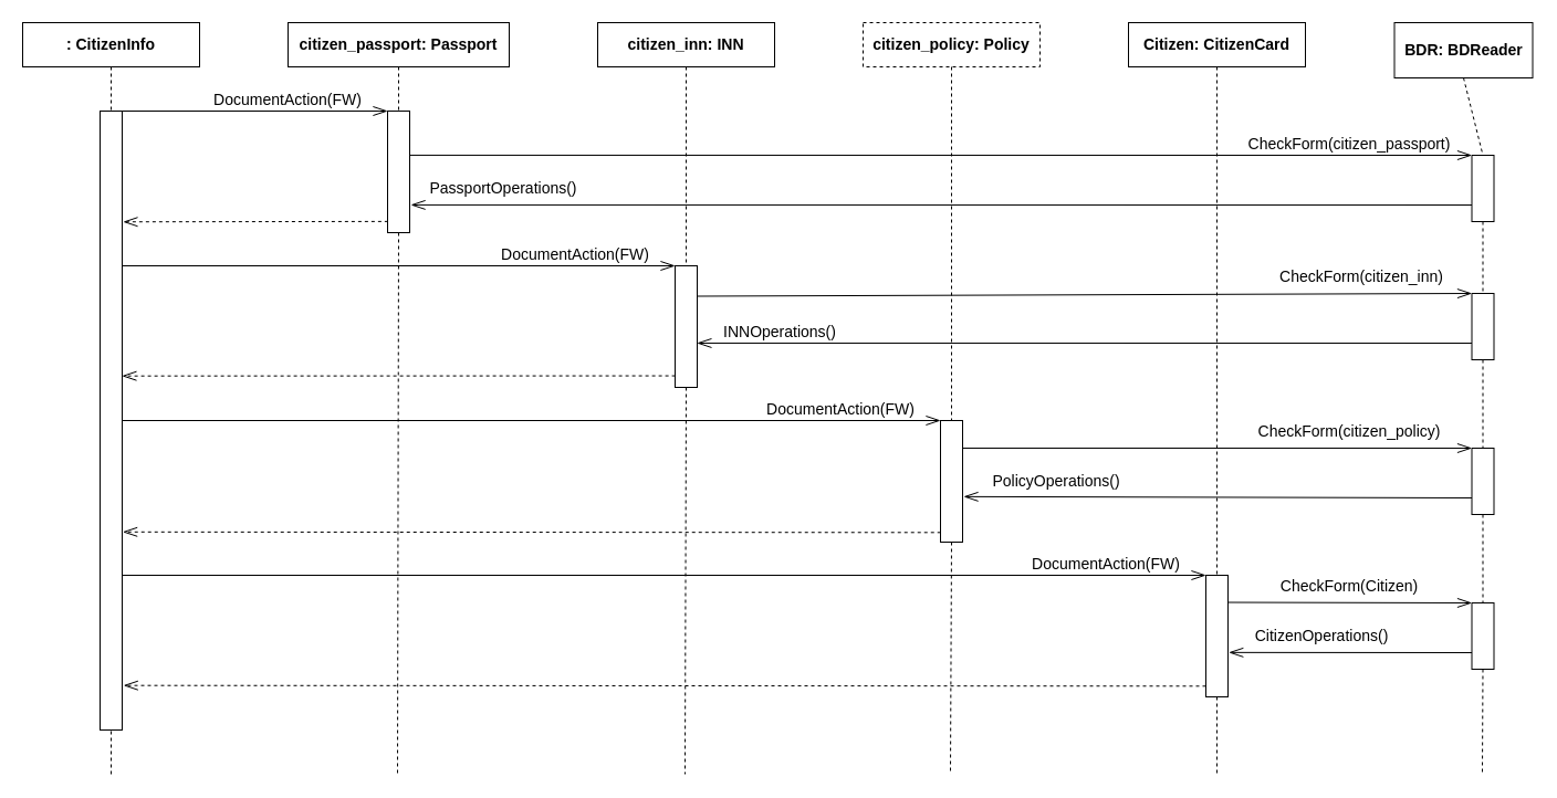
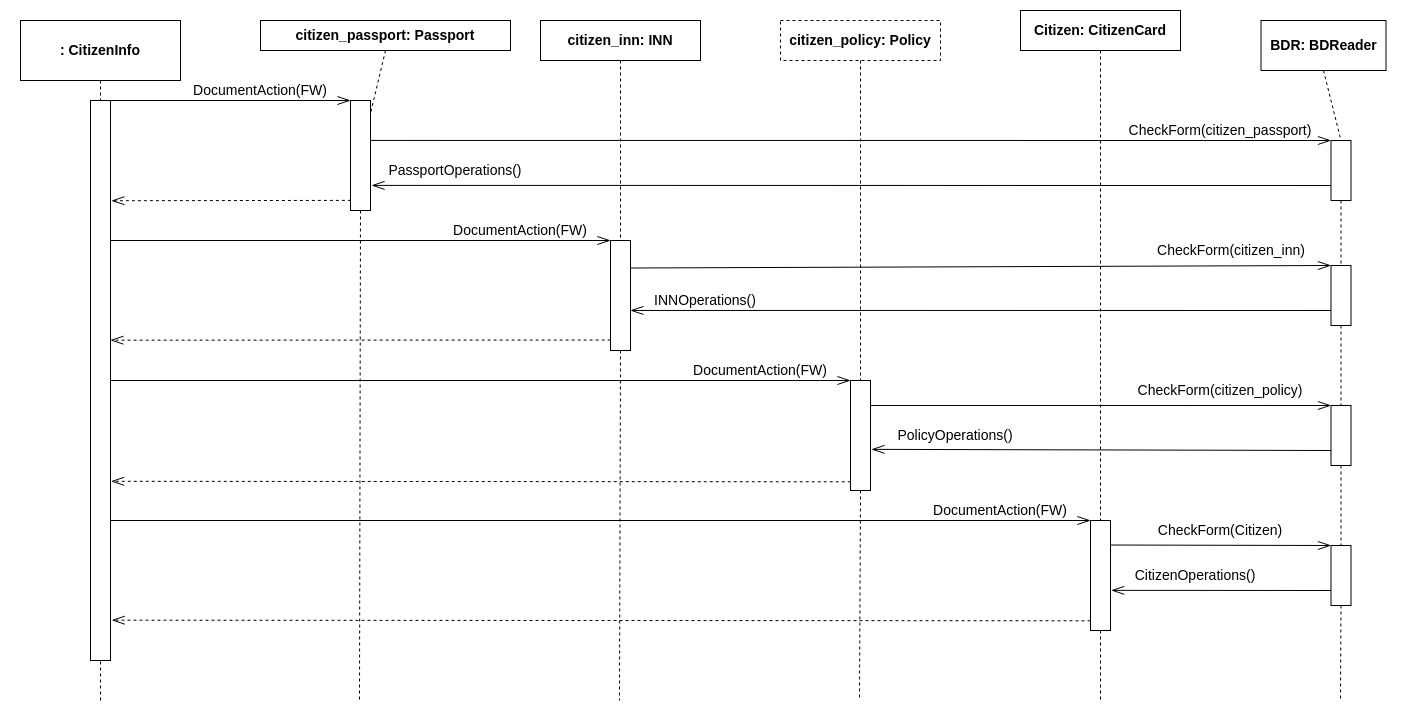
  <mxCell id="0" />
  <mxCell id="1" parent="0" />
- <mxCell id="2" value="Citizen: CitizenCard" style="rounded=0;whiteSpace=wrap;html=1;fontStyle=1;fontSize=14;" vertex="1" parent="1"><mxGeometry x="1020" y="20" width="160" height="40" as="geometry" /></mxCell>
- <mxCell id="3" value=":&amp;nbsp;CitizenInfo" style="rounded=0;whiteSpace=wrap;html=1;fontStyle=1;fontSize=14;" vertex="1" parent="1"><mxGeometry y="20" width="160" height="40" as="geometry" x="20" /></mxCell>
- <mxCell id="4" value="citizen_passport: Passport" style="rounded=0;whiteSpace=wrap;html=1;fontStyle=1;fontSize=14;" vertex="1" parent="1"><mxGeometry x="260" y="20" width="200" height="40" as="geometry" /></mxCell>
+ <mxCell id="2" value="Citizen: CitizenCard" style="rounded=0;whiteSpace=wrap;html=1;fontStyle=1;fontSize=14;" vertex="1" parent="1"><mxGeometry x="1020" y="10" width="160" height="40" as="geometry" /></mxCell>
+ <mxCell id="3" value=":&amp;nbsp;CitizenInfo" style="rounded=0;whiteSpace=wrap;html=1;fontStyle=1;fontSize=14;" vertex="1" parent="1"><mxGeometry x="20" y="20" width="160" height="60" as="geometry" /></mxCell>
+ <mxCell id="4" value="citizen_passport: Passport" style="rounded=0;whiteSpace=wrap;html=1;fontStyle=1;fontSize=14;" vertex="1" parent="1"><mxGeometry x="260" y="20" width="250" height="30" as="geometry" /></mxCell>
  <mxCell id="5" value="citizen_inn: INN" style="rounded=0;whiteSpace=wrap;html=1;fontStyle=1;fontSize=14;" vertex="1" parent="1"><mxGeometry x="540" y="20" width="160" height="40" as="geometry" /></mxCell>
  <mxCell id="6" value="citizen_policy: Policy" style="rounded=0;whiteSpace=wrap;html=1;fontStyle=1;fontSize=14;dashed=1;" vertex="1" parent="1"><mxGeometry x="780" y="20" width="160" height="40" as="geometry" /></mxCell>
  <mxCell id="7" value="" style="endArrow=none;dashed=1;html=1;fontSize=14;exitX=0.5;exitY=1;exitDx=0;exitDy=0;" edge="1" parent="1" source="3" target="8"><mxGeometry width="50" height="50" relative="1" as="geometry"><mxPoint x="320" y="150" as="sourcePoint" /><mxPoint x="100" y="100" as="targetPoint" /></mxGeometry></mxCell>
  <mxCell id="8" value="" style="rounded=0;whiteSpace=wrap;html=1;" vertex="1" parent="1"><mxGeometry x="90" y="100" width="20" height="560" as="geometry" /></mxCell>
  <mxCell id="9" value="" style="endArrow=none;dashed=1;html=1;fontSize=14;exitX=0.5;exitY=1;exitDx=0;exitDy=0;" edge="1" parent="1" target="10" source="4"><mxGeometry width="50" height="50" relative="1" as="geometry"><mxPoint x="340" y="70" as="sourcePoint" /><mxPoint x="340" y="100" as="targetPoint" /></mxGeometry></mxCell>
  <mxCell id="10" value="" style="rounded=0;whiteSpace=wrap;html=1;" vertex="1" parent="1"><mxGeometry x="350" y="100" width="20" height="110" as="geometry" /></mxCell>
  <mxCell id="11" value="" style="endArrow=openThin;html=1;fontSize=14;exitX=1;exitY=0;exitDx=0;exitDy=0;entryX=0;entryY=0;entryDx=0;entryDy=0;endFill=0;endSize=11;" edge="1" parent="1" source="8" target="10"><mxGeometry width="50" height="50" relative="1" as="geometry"><mxPoint x="250" y="160" as="sourcePoint" /><mxPoint x="300" y="110" as="targetPoint" /></mxGeometry></mxCell>
  <mxCell id="12" value="DocumentAction(FW)" style="text;html=1;strokeColor=none;fillColor=none;align=center;verticalAlign=middle;whiteSpace=wrap;rounded=0;fontSize=14;" vertex="1" parent="1"><mxGeometry x="190" y="80" width="140" height="20" as="geometry" /></mxCell>
  <mxCell id="13" value="BDR: BDReader" style="rounded=0;whiteSpace=wrap;html=1;fontStyle=1;fontSize=14;" vertex="1" parent="1"><mxGeometry x="1260.5" y="20" width="125" height="50" as="geometry" /></mxCell>
  <mxCell id="14" value="" style="endArrow=openThin;html=1;fontSize=14;endFill=0;endSize=11;entryX=0;entryY=0;entryDx=0;entryDy=0;exitX=0.995;exitY=0.363;exitDx=0;exitDy=0;exitPerimeter=0;" edge="1" parent="1" source="10" target="15"><mxGeometry width="50" height="50" relative="1" as="geometry"><mxPoint x="390" y="140" as="sourcePoint" /><mxPoint x="1300" y="140" as="targetPoint" /></mxGeometry></mxCell>
  <mxCell id="15" value="" style="rounded=0;whiteSpace=wrap;html=1;" vertex="1" parent="1"><mxGeometry x="1330.5" y="140" width="20" height="60" as="geometry" /></mxCell>
  <mxCell id="16" value="" style="endArrow=none;dashed=1;html=1;fontSize=14;exitX=0.5;exitY=1;exitDx=0;exitDy=0;entryX=0.5;entryY=0;entryDx=0;entryDy=0;" edge="1" parent="1" source="13" target="15"><mxGeometry width="50" height="50" relative="1" as="geometry"><mxPoint x="370" y="70" as="sourcePoint" /><mxPoint x="1341" y="130" as="targetPoint" /></mxGeometry></mxCell>
  <mxCell id="17" value="CheckForm(citizen_passport)" style="text;html=1;strokeColor=none;fillColor=none;align=center;verticalAlign=middle;whiteSpace=wrap;rounded=0;fontSize=14;" vertex="1" parent="1"><mxGeometry x="1120" y="120" width="200" height="20" as="geometry" /></mxCell>
  <mxCell id="18" value="" style="endArrow=none;dashed=1;html=1;fontSize=14;entryX=0.5;entryY=0;entryDx=0;entryDy=0;exitX=0.5;exitY=1;exitDx=0;exitDy=0;" edge="1" parent="1" source="5" target="24"><mxGeometry width="50" height="50" relative="1" as="geometry"><mxPoint x="620" y="90" as="sourcePoint" /><mxPoint x="620" y="220" as="targetPoint" /></mxGeometry></mxCell>
  <mxCell id="19" value="" style="endArrow=openThin;html=1;fontSize=14;endFill=0;endSize=11;exitX=0;exitY=0.75;exitDx=0;exitDy=0;entryX=1.053;entryY=0.772;entryDx=0;entryDy=0;entryPerimeter=0;" edge="1" parent="1" source="15" target="10"><mxGeometry width="50" height="50" relative="1" as="geometry"><mxPoint x="1320" y="200" as="sourcePoint" /><mxPoint x="380" y="185" as="targetPoint" /></mxGeometry></mxCell>
  <mxCell id="20" value="PassportOperations()" style="text;html=1;strokeColor=none;fillColor=none;align=center;verticalAlign=middle;whiteSpace=wrap;rounded=0;fontSize=14;" vertex="1" parent="1"><mxGeometry x="380" y="160" width="150" height="20" as="geometry" /></mxCell>
  <mxCell id="21" value="" style="endArrow=openThin;html=1;fontSize=14;endFill=0;endSize=11;dashed=1;exitX=0.019;exitY=0.908;exitDx=0;exitDy=0;exitPerimeter=0;entryX=1.047;entryY=0.179;entryDx=0;entryDy=0;entryPerimeter=0;" edge="1" parent="1" source="10" target="8"><mxGeometry width="50" height="50" relative="1" as="geometry"><mxPoint x="340" y="200" as="sourcePoint" /><mxPoint x="120" y="200" as="targetPoint" /></mxGeometry></mxCell>
  <mxCell id="22" value="" style="endArrow=none;dashed=1;html=1;fontSize=14;exitX=0.5;exitY=1;exitDx=0;exitDy=0;" edge="1" parent="1" source="10"><mxGeometry width="50" height="50" relative="1" as="geometry"><mxPoint x="359" y="230" as="sourcePoint" /><mxPoint x="359" y="700" as="targetPoint" /></mxGeometry></mxCell>
  <mxCell id="23" value="" style="endArrow=openThin;html=1;fontSize=14;exitX=1;exitY=0.25;exitDx=0;exitDy=0;endFill=0;endSize=11;entryX=0;entryY=0;entryDx=0;entryDy=0;" edge="1" parent="1" source="8" target="24"><mxGeometry width="50" height="50" relative="1" as="geometry"><mxPoint x="120" y="240" as="sourcePoint" /><mxPoint x="400" y="240" as="targetPoint" /></mxGeometry></mxCell>
  <mxCell id="24" value="" style="rounded=0;whiteSpace=wrap;html=1;" vertex="1" parent="1"><mxGeometry x="610" y="240" width="20" height="110" as="geometry" /></mxCell>
  <mxCell id="25" value="DocumentAction(FW)" style="text;html=1;strokeColor=none;fillColor=none;align=center;verticalAlign=middle;whiteSpace=wrap;rounded=0;fontSize=14;" vertex="1" parent="1"><mxGeometry x="450" y="220" width="140" height="20" as="geometry" /></mxCell>
  <mxCell id="26" value="" style="endArrow=openThin;html=1;fontSize=14;endFill=0;endSize=11;exitX=1;exitY=0.25;exitDx=0;exitDy=0;entryX=0;entryY=0;entryDx=0;entryDy=0;" edge="1" parent="1" source="24" target="27"><mxGeometry width="50" height="50" relative="1" as="geometry"><mxPoint x="640" y="260" as="sourcePoint" /><mxPoint x="1130" y="268" as="targetPoint" /></mxGeometry></mxCell>
  <mxCell id="27" value="" style="rounded=0;whiteSpace=wrap;html=1;" vertex="1" parent="1"><mxGeometry x="1330.5" y="265" width="20" height="60" as="geometry" /></mxCell>
  <mxCell id="28" value="CheckForm(citizen_inn)" style="text;html=1;strokeColor=none;fillColor=none;align=center;verticalAlign=middle;whiteSpace=wrap;rounded=0;fontSize=14;" vertex="1" parent="1"><mxGeometry x="1130.5" y="240" width="200" height="20" as="geometry" /></mxCell>
  <mxCell id="29" value="" style="endArrow=openThin;html=1;fontSize=14;endFill=0;endSize=11;exitX=0;exitY=0.75;exitDx=0;exitDy=0;entryX=0.994;entryY=0.636;entryDx=0;entryDy=0;entryPerimeter=0;" edge="1" parent="1" source="27" target="24"><mxGeometry width="50" height="50" relative="1" as="geometry"><mxPoint x="1609.44" y="324.08" as="sourcePoint" /><mxPoint x="660" y="310" as="targetPoint" /></mxGeometry></mxCell>
  <mxCell id="30" value="INNOperations()" style="text;html=1;strokeColor=none;fillColor=none;align=center;verticalAlign=middle;whiteSpace=wrap;rounded=0;fontSize=14;" vertex="1" parent="1"><mxGeometry x="630" y="290" width="150" height="20" as="geometry" /></mxCell>
  <mxCell id="31" value="" style="endArrow=openThin;html=1;fontSize=14;endFill=0;endSize=11;dashed=1;exitX=0.006;exitY=0.905;exitDx=0;exitDy=0;exitPerimeter=0;entryX=0.995;entryY=0.428;entryDx=0;entryDy=0;entryPerimeter=0;" edge="1" parent="1" source="24" target="8"><mxGeometry width="50" height="50" relative="1" as="geometry"><mxPoint x="600.38" y="340" as="sourcePoint" /><mxPoint x="120" y="340" as="targetPoint" /></mxGeometry></mxCell>
  <mxCell id="32" value="" style="endArrow=none;dashed=1;html=1;fontSize=14;exitX=0.5;exitY=1;exitDx=0;exitDy=0;" edge="1" parent="1" source="24"><mxGeometry width="50" height="50" relative="1" as="geometry"><mxPoint x="620.41" y="390" as="sourcePoint" /><mxPoint x="619" y="700" as="targetPoint" /></mxGeometry></mxCell>
  <mxCell id="33" value="" style="rounded=0;whiteSpace=wrap;html=1;" vertex="1" parent="1"><mxGeometry x="850" y="380" width="20" height="110" as="geometry" /></mxCell>
  <mxCell id="34" value="" style="endArrow=none;dashed=1;html=1;fontSize=14;entryX=0.5;entryY=0;entryDx=0;entryDy=0;exitX=0.5;exitY=1;exitDx=0;exitDy=0;" edge="1" parent="1" source="6" target="33"><mxGeometry width="50" height="50" relative="1" as="geometry"><mxPoint x="859.58" y="80" as="sourcePoint" /><mxPoint x="859.58" y="260" as="targetPoint" /></mxGeometry></mxCell>
  <mxCell id="35" value="" style="endArrow=openThin;html=1;fontSize=14;endFill=0;endSize=11;entryX=0;entryY=0;entryDx=0;entryDy=0;exitX=1;exitY=0.5;exitDx=0;exitDy=0;" edge="1" parent="1" source="8" target="33"><mxGeometry width="50" height="50" relative="1" as="geometry"><mxPoint x="120" y="380" as="sourcePoint" /><mxPoint x="840" y="380" as="targetPoint" /></mxGeometry></mxCell>
  <mxCell id="36" value="DocumentAction(FW)" style="text;html=1;strokeColor=none;fillColor=none;align=center;verticalAlign=middle;whiteSpace=wrap;rounded=0;fontSize=14;" vertex="1" parent="1"><mxGeometry x="690" y="360" width="140" height="20" as="geometry" /></mxCell>
  <mxCell id="37" value="" style="rounded=0;whiteSpace=wrap;html=1;" vertex="1" parent="1"><mxGeometry x="1330.5" y="405" width="20" height="60" as="geometry" /></mxCell>
  <mxCell id="38" value="" style="endArrow=openThin;html=1;fontSize=14;endFill=0;endSize=11;entryX=0;entryY=0;entryDx=0;entryDy=0;exitX=1;exitY=0.227;exitDx=0;exitDy=0;exitPerimeter=0;" edge="1" parent="1" source="33" target="37"><mxGeometry width="50" height="50" relative="1" as="geometry"><mxPoint x="880" y="405" as="sourcePoint" /><mxPoint x="1320" y="408" as="targetPoint" /></mxGeometry></mxCell>
  <mxCell id="39" value="CheckForm(citizen_policy)" style="text;html=1;strokeColor=none;fillColor=none;align=center;verticalAlign=middle;whiteSpace=wrap;rounded=0;fontSize=14;" vertex="1" parent="1"><mxGeometry x="1120" y="380" width="200" height="20" as="geometry" /></mxCell>
  <mxCell id="40" value="" style="endArrow=openThin;html=1;fontSize=14;endFill=0;endSize=11;exitX=0;exitY=0.75;exitDx=0;exitDy=0;entryX=1.05;entryY=0.626;entryDx=0;entryDy=0;entryPerimeter=0;" edge="1" parent="1" source="37" target="33"><mxGeometry width="50" height="50" relative="1" as="geometry"><mxPoint x="1340.5" y="480.04" as="sourcePoint" /><mxPoint x="890" y="450" as="targetPoint" /></mxGeometry></mxCell>
  <mxCell id="41" value="PolicyOperations()" style="text;html=1;strokeColor=none;fillColor=none;align=center;verticalAlign=middle;whiteSpace=wrap;rounded=0;fontSize=14;" vertex="1" parent="1"><mxGeometry x="880" y="425" width="150" height="20" as="geometry" /></mxCell>
  <mxCell id="42" value="" style="endArrow=none;dashed=1;html=1;fontSize=14;entryX=0.5;entryY=0;entryDx=0;entryDy=0;exitX=0.5;exitY=1;exitDx=0;exitDy=0;" edge="1" parent="1" source="15" target="27"><mxGeometry width="50" height="50" relative="1" as="geometry"><mxPoint x="1339.67" y="210" as="sourcePoint" /><mxPoint x="1339.67" y="390" as="targetPoint" /></mxGeometry></mxCell>
  <mxCell id="43" value="" style="endArrow=none;dashed=1;html=1;fontSize=14;exitX=0.5;exitY=1;exitDx=0;exitDy=0;entryX=0.5;entryY=0;entryDx=0;entryDy=0;" edge="1" parent="1" source="27" target="37"><mxGeometry width="50" height="50" relative="1" as="geometry"><mxPoint x="1340.26" y="340" as="sourcePoint" /><mxPoint x="1340" y="390" as="targetPoint" /></mxGeometry></mxCell>
  <mxCell id="44" value="" style="endArrow=openThin;html=1;fontSize=14;endFill=0;endSize=11;dashed=1;exitX=0.013;exitY=0.921;exitDx=0;exitDy=0;exitPerimeter=0;entryX=1.03;entryY=0.68;entryDx=0;entryDy=0;entryPerimeter=0;" edge="1" parent="1" source="33" target="8"><mxGeometry width="50" height="50" relative="1" as="geometry"><mxPoint x="840" y="480" as="sourcePoint" /><mxPoint x="120" y="481" as="targetPoint" /></mxGeometry></mxCell>
  <mxCell id="45" value="" style="endArrow=none;dashed=1;html=1;fontSize=14;exitX=0.5;exitY=1;exitDx=0;exitDy=0;entryX=0.5;entryY=0;entryDx=0;entryDy=0;" edge="1" parent="1" source="2" target="46"><mxGeometry width="50" height="50" relative="1" as="geometry"><mxPoint x="1099.5" y="90" as="sourcePoint" /><mxPoint x="1100" y="490" as="targetPoint" /></mxGeometry></mxCell>
  <mxCell id="46" value="" style="rounded=0;whiteSpace=wrap;html=1;" vertex="1" parent="1"><mxGeometry x="1090" y="520" width="20" height="110" as="geometry" /></mxCell>
  <mxCell id="47" value="" style="endArrow=openThin;html=1;fontSize=14;endFill=0;endSize=11;entryX=0;entryY=0;entryDx=0;entryDy=0;exitX=1;exitY=0.75;exitDx=0;exitDy=0;" edge="1" parent="1" source="8" target="46"><mxGeometry width="50" height="50" relative="1" as="geometry"><mxPoint x="120" y="520" as="sourcePoint" /><mxPoint x="940" y="520" as="targetPoint" /></mxGeometry></mxCell>
  <mxCell id="48" value="" style="endArrow=none;dashed=1;html=1;fontSize=14;exitX=0.5;exitY=1;exitDx=0;exitDy=0;" edge="1" parent="1" source="33"><mxGeometry width="50" height="50" relative="1" as="geometry"><mxPoint x="859" y="500" as="sourcePoint" /><mxPoint x="859" y="700" as="targetPoint" /></mxGeometry></mxCell>
  <mxCell id="49" value="" style="rounded=0;whiteSpace=wrap;html=1;" vertex="1" parent="1"><mxGeometry x="1330.5" y="545" width="20" height="60" as="geometry" /></mxCell>
  <mxCell id="50" value="" style="endArrow=openThin;html=1;fontSize=14;endFill=0;endSize=11;entryX=0;entryY=0;entryDx=0;entryDy=0;exitX=0.978;exitY=0.223;exitDx=0;exitDy=0;exitPerimeter=0;" edge="1" parent="1" source="46" target="49"><mxGeometry width="50" height="50" relative="1" as="geometry"><mxPoint x="1150" y="545" as="sourcePoint" /><mxPoint x="1310" y="548" as="targetPoint" /></mxGeometry></mxCell>
  <mxCell id="51" value="" style="endArrow=none;dashed=1;html=1;fontSize=14;exitX=0.5;exitY=1;exitDx=0;exitDy=0;entryX=0.5;entryY=0;entryDx=0;entryDy=0;" edge="1" parent="1" source="37" target="49"><mxGeometry width="50" height="50" relative="1" as="geometry"><mxPoint x="1339.79" y="480" as="sourcePoint" /><mxPoint x="1340" y="530" as="targetPoint" /></mxGeometry></mxCell>
  <mxCell id="52" value="" style="endArrow=none;dashed=1;html=1;fontSize=14;exitX=0.5;exitY=1;exitDx=0;exitDy=0;" edge="1" parent="1" source="49"><mxGeometry width="50" height="50" relative="1" as="geometry"><mxPoint x="1340" y="620" as="sourcePoint" /><mxPoint x="1340" y="700" as="targetPoint" /></mxGeometry></mxCell>
  <mxCell id="53" value="" style="endArrow=openThin;html=1;fontSize=14;endFill=0;endSize=11;exitX=0;exitY=0.75;exitDx=0;exitDy=0;entryX=1.04;entryY=0.635;entryDx=0;entryDy=0;entryPerimeter=0;" edge="1" parent="1" source="49" target="46"><mxGeometry width="50" height="50" relative="1" as="geometry"><mxPoint x="1320" y="601.14" as="sourcePoint" /><mxPoint x="1120" y="590" as="targetPoint" /></mxGeometry></mxCell>
  <mxCell id="54" value="CheckForm(Citizen)" style="text;html=1;strokeColor=none;fillColor=none;align=center;verticalAlign=middle;whiteSpace=wrap;rounded=0;fontSize=14;" vertex="1" parent="1"><mxGeometry x="1120" y="520" width="200" height="20" as="geometry" /></mxCell>
  <mxCell id="55" value="DocumentAction(FW)" style="text;html=1;strokeColor=none;fillColor=none;align=center;verticalAlign=middle;whiteSpace=wrap;rounded=0;fontSize=14;" vertex="1" parent="1"><mxGeometry x="930" y="500" width="140" height="20" as="geometry" /></mxCell>
  <mxCell id="56" value="CitizenOperations()" style="text;html=1;strokeColor=none;fillColor=none;align=center;verticalAlign=middle;whiteSpace=wrap;rounded=0;fontSize=14;" vertex="1" parent="1"><mxGeometry x="1120" y="565" width="150" height="20" as="geometry" /></mxCell>
  <mxCell id="57" value="" style="endArrow=openThin;html=1;fontSize=14;endFill=0;endSize=11;dashed=1;exitX=0.013;exitY=0.921;exitDx=0;exitDy=0;exitPerimeter=0;entryX=1.062;entryY=0.928;entryDx=0;entryDy=0;entryPerimeter=0;" edge="1" parent="1" target="8"><mxGeometry width="50" height="50" relative="1" as="geometry"><mxPoint x="1090" y="620.31" as="sourcePoint" /><mxPoint x="140" y="620" as="targetPoint" /></mxGeometry></mxCell>
  <mxCell id="58" value="" style="endArrow=none;dashed=1;html=1;fontSize=14;entryX=0.5;entryY=1;entryDx=0;entryDy=0;" edge="1" parent="1" target="8"><mxGeometry width="50" height="50" relative="1" as="geometry"><mxPoint x="100" y="700" as="sourcePoint" /><mxPoint x="100" y="670" as="targetPoint" /></mxGeometry></mxCell>
  <mxCell id="59" value="" style="endArrow=none;dashed=1;html=1;fontSize=14;exitX=0.5;exitY=1;exitDx=0;exitDy=0;" edge="1" parent="1" source="46"><mxGeometry width="50" height="50" relative="1" as="geometry"><mxPoint x="1100" y="650" as="sourcePoint" /><mxPoint x="1100" y="700" as="targetPoint" /></mxGeometry></mxCell>
